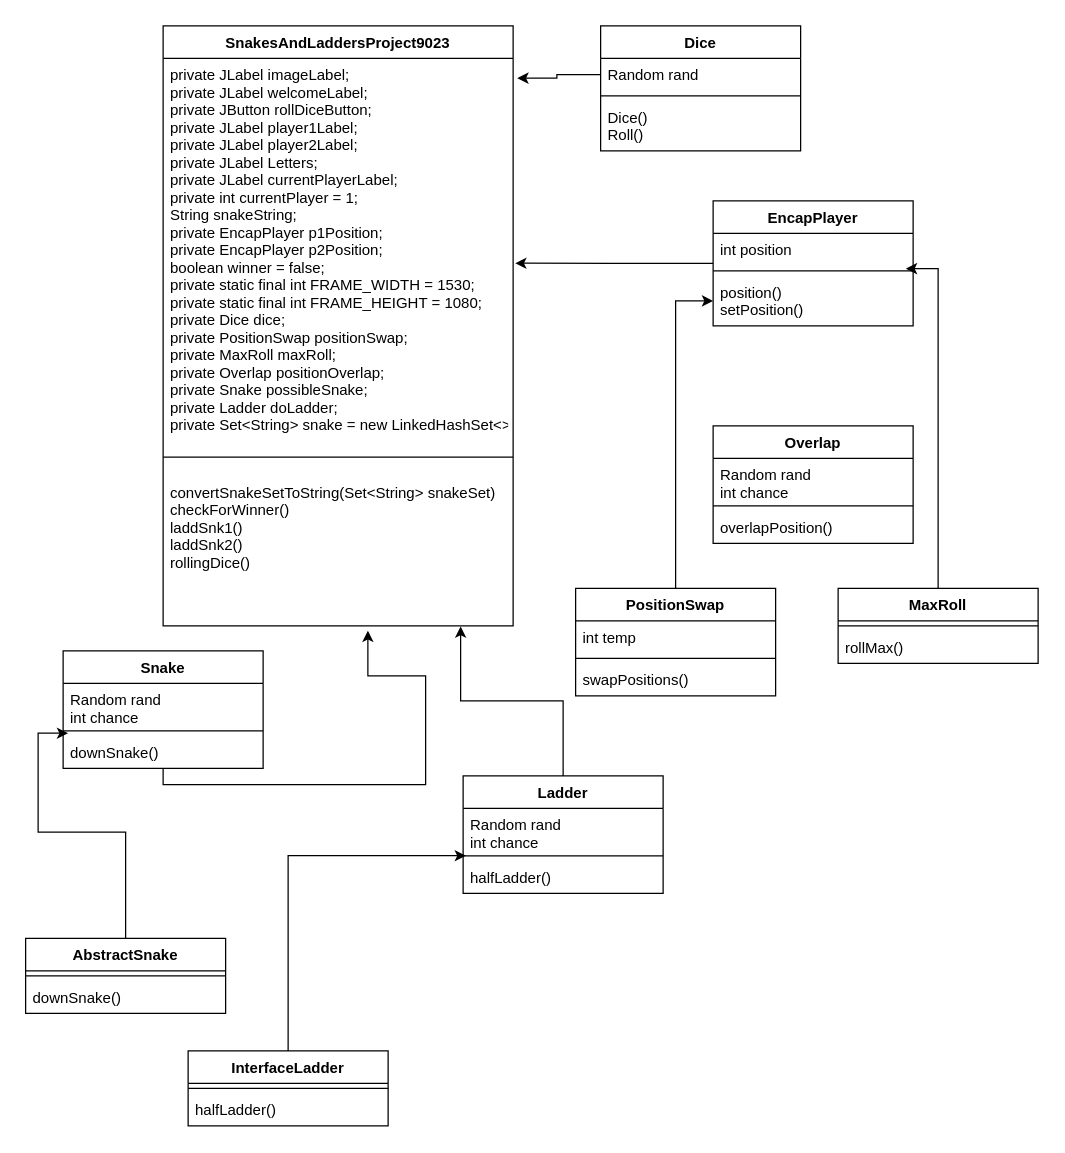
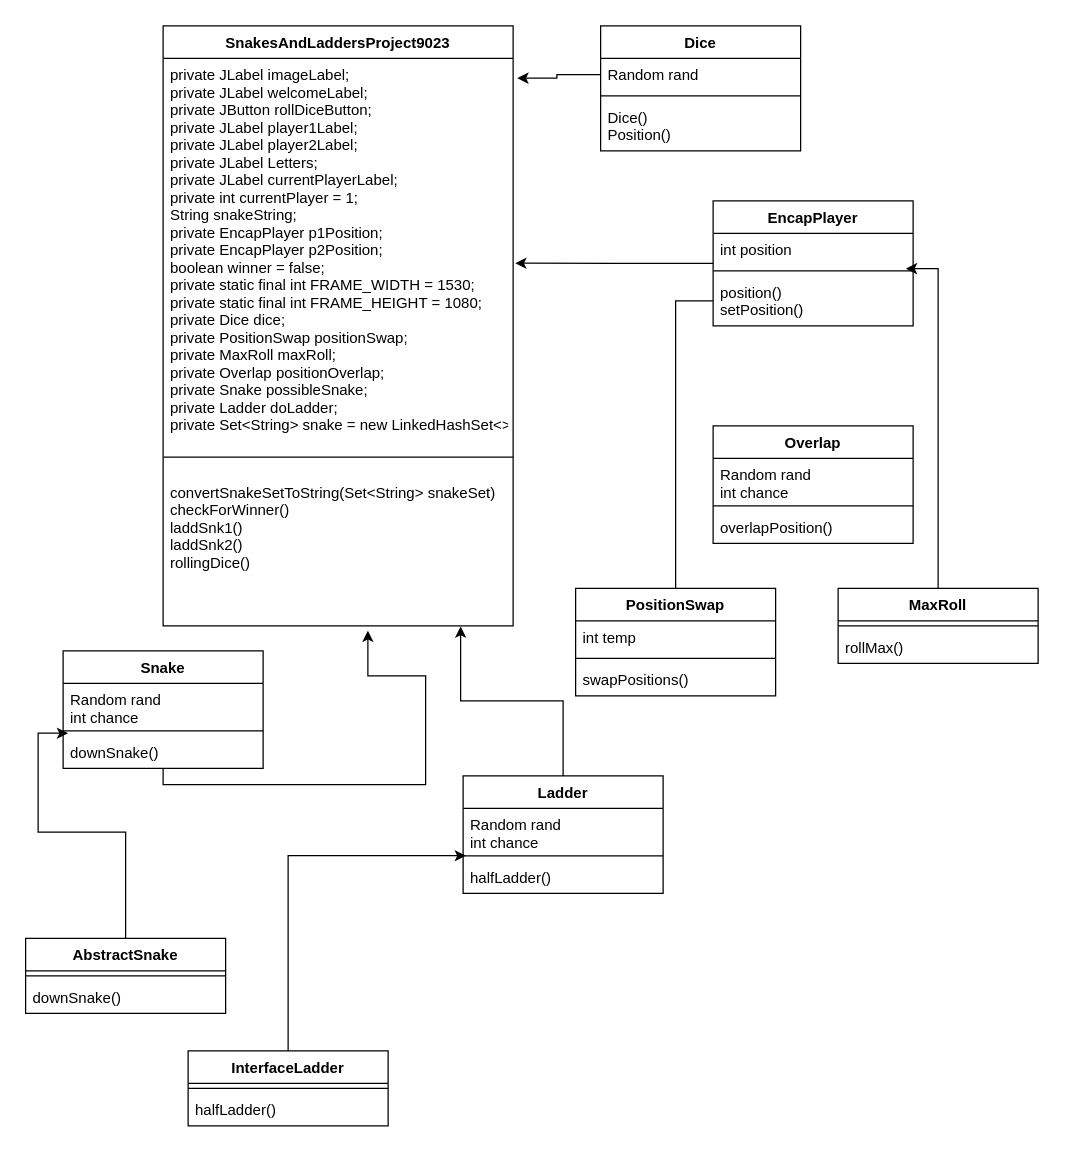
  <mxCell id="0" />
  <mxCell id="1" parent="0" />
  <mxCell id="2" style="edgeStyle=orthogonalEdgeStyle;rounded=0;orthogonalLoop=1;jettySize=auto;html=1;entryX=1.006;entryY=0.539;entryDx=0;entryDy=0;entryPerimeter=0;" edge="1" parent="1" source="3" target="43"><mxGeometry relative="1" as="geometry" /></mxCell>
  <mxCell id="3" value="EncapPlayer" style="swimlane;fontStyle=1;align=center;verticalAlign=top;childLayout=stackLayout;horizontal=1;startSize=26;horizontalStack=0;resizeParent=1;resizeParentMax=0;resizeLast=0;collapsible=1;marginBottom=0;" vertex="1" parent="1"><mxGeometry x="570" y="160" width="160" height="100" as="geometry" /></mxCell>
  <mxCell id="4" value="int position" style="text;strokeColor=none;fillColor=none;align=left;verticalAlign=top;spacingLeft=4;spacingRight=4;overflow=hidden;rotatable=0;points=[[0,0.5],[1,0.5]];portConstraint=eastwest;" vertex="1" parent="3"><mxGeometry y="26" width="160" height="26" as="geometry" /></mxCell>
  <mxCell id="5" value="" style="line;strokeWidth=1;fillColor=none;align=left;verticalAlign=middle;spacingTop=-1;spacingLeft=3;spacingRight=3;rotatable=0;labelPosition=right;points=[];portConstraint=eastwest;strokeColor=inherit;" vertex="1" parent="3"><mxGeometry y="52" width="160" height="8" as="geometry" /></mxCell>
  <mxCell id="6" value="position()&#10;setPosition()" style="text;strokeColor=none;fillColor=none;align=left;verticalAlign=top;spacingLeft=4;spacingRight=4;overflow=hidden;rotatable=0;points=[[0,0.5],[1,0.5]];portConstraint=eastwest;" vertex="1" parent="3"><mxGeometry y="60" width="160" height="40" as="geometry" /></mxCell>
  <mxCell id="7" value="Dice" style="swimlane;fontStyle=1;align=center;verticalAlign=top;childLayout=stackLayout;horizontal=1;startSize=26;horizontalStack=0;resizeParent=1;resizeParentMax=0;resizeLast=0;collapsible=1;marginBottom=0;" vertex="1" parent="1"><mxGeometry x="480" y="20" width="160" height="100" as="geometry" /></mxCell>
  <mxCell id="8" value="Random rand" style="text;strokeColor=none;fillColor=none;align=left;verticalAlign=top;spacingLeft=4;spacingRight=4;overflow=hidden;rotatable=0;points=[[0,0.5],[1,0.5]];portConstraint=eastwest;" vertex="1" parent="7"><mxGeometry y="26" width="160" height="26" as="geometry" /></mxCell>
  <mxCell id="9" value="" style="line;strokeWidth=1;fillColor=none;align=left;verticalAlign=middle;spacingTop=-1;spacingLeft=3;spacingRight=3;rotatable=0;labelPosition=right;points=[];portConstraint=eastwest;strokeColor=inherit;" vertex="1" parent="7"><mxGeometry y="52" width="160" height="8" as="geometry" /></mxCell>
- <mxCell id="10" value="Dice()&#10;Roll()" style="text;strokeColor=none;fillColor=none;align=left;verticalAlign=top;spacingLeft=4;spacingRight=4;overflow=hidden;rotatable=0;points=[[0,0.5],[1,0.5]];portConstraint=eastwest;" vertex="1" parent="7"><mxGeometry y="60" width="160" height="40" as="geometry" /></mxCell>
+ <mxCell id="10" value="Dice()&#10;Position()" style="text;strokeColor=none;fillColor=none;align=left;verticalAlign=top;spacingLeft=4;spacingRight=4;overflow=hidden;rotatable=0;points=[[0,0.5],[1,0.5]];portConstraint=eastwest;" vertex="1" parent="7"><mxGeometry y="60" width="160" height="40" as="geometry" /></mxCell>
  <mxCell id="11" style="edgeStyle=orthogonalEdgeStyle;rounded=0;orthogonalLoop=1;jettySize=auto;html=1;entryX=0.964;entryY=0.276;entryDx=0;entryDy=0;entryPerimeter=0;" edge="1" parent="1" source="12" target="5"><mxGeometry relative="1" as="geometry" /></mxCell>
  <mxCell id="12" value="MaxRoll" style="swimlane;fontStyle=1;align=center;verticalAlign=top;childLayout=stackLayout;horizontal=1;startSize=26;horizontalStack=0;resizeParent=1;resizeParentMax=0;resizeLast=0;collapsible=1;marginBottom=0;" vertex="1" parent="1"><mxGeometry x="670" y="470" width="160" height="60" as="geometry" /></mxCell>
  <mxCell id="13" value="" style="line;strokeWidth=1;fillColor=none;align=left;verticalAlign=middle;spacingTop=-1;spacingLeft=3;spacingRight=3;rotatable=0;labelPosition=right;points=[];portConstraint=eastwest;strokeColor=inherit;" vertex="1" parent="12"><mxGeometry y="26" width="160" height="8" as="geometry" /></mxCell>
  <mxCell id="14" value="rollMax()" style="text;strokeColor=none;fillColor=none;align=left;verticalAlign=top;spacingLeft=4;spacingRight=4;overflow=hidden;rotatable=0;points=[[0,0.5],[1,0.5]];portConstraint=eastwest;" vertex="1" parent="12"><mxGeometry y="34" width="160" height="26" as="geometry" /></mxCell>
  <mxCell id="15" value="Overlap" style="swimlane;fontStyle=1;align=center;verticalAlign=top;childLayout=stackLayout;horizontal=1;startSize=26;horizontalStack=0;resizeParent=1;resizeParentMax=0;resizeLast=0;collapsible=1;marginBottom=0;" vertex="1" parent="1"><mxGeometry x="570" y="340" width="160" height="94" as="geometry" /></mxCell>
  <mxCell id="16" value="Random rand&#10;int chance" style="text;strokeColor=none;fillColor=none;align=left;verticalAlign=top;spacingLeft=4;spacingRight=4;overflow=hidden;rotatable=0;points=[[0,0.5],[1,0.5]];portConstraint=eastwest;" vertex="1" parent="15"><mxGeometry y="26" width="160" height="34" as="geometry" /></mxCell>
  <mxCell id="17" value="" style="line;strokeWidth=1;fillColor=none;align=left;verticalAlign=middle;spacingTop=-1;spacingLeft=3;spacingRight=3;rotatable=0;labelPosition=right;points=[];portConstraint=eastwest;strokeColor=inherit;" vertex="1" parent="15"><mxGeometry y="60" width="160" height="8" as="geometry" /></mxCell>
  <mxCell id="18" value="overlapPosition()" style="text;strokeColor=none;fillColor=none;align=left;verticalAlign=top;spacingLeft=4;spacingRight=4;overflow=hidden;rotatable=0;points=[[0,0.5],[1,0.5]];portConstraint=eastwest;" vertex="1" parent="15"><mxGeometry y="68" width="160" height="26" as="geometry" /></mxCell>
- <mxCell id="19" style="edgeStyle=orthogonalEdgeStyle;rounded=0;orthogonalLoop=1;jettySize=auto;html=1;entryX=0;entryY=0.5;entryDx=0;entryDy=0;" edge="1" parent="1" source="20" target="6"><mxGeometry relative="1" as="geometry" /></mxCell>
+ <mxCell id="19" style="edgeStyle=orthogonalEdgeStyle;rounded=0;orthogonalLoop=1;jettySize=auto;html=1;entryX=0;entryY=0.5;entryDx=0;entryDy=0;endArrow=none;" edge="1" parent="1" source="20" target="6"><mxGeometry relative="1" as="geometry" /></mxCell>
  <mxCell id="20" value="PositionSwap" style="swimlane;fontStyle=1;align=center;verticalAlign=top;childLayout=stackLayout;horizontal=1;startSize=26;horizontalStack=0;resizeParent=1;resizeParentMax=0;resizeLast=0;collapsible=1;marginBottom=0;" vertex="1" parent="1"><mxGeometry x="460" y="470" width="160" height="86" as="geometry" /></mxCell>
  <mxCell id="21" value="int temp" style="text;strokeColor=none;fillColor=none;align=left;verticalAlign=top;spacingLeft=4;spacingRight=4;overflow=hidden;rotatable=0;points=[[0,0.5],[1,0.5]];portConstraint=eastwest;" vertex="1" parent="20"><mxGeometry y="26" width="160" height="26" as="geometry" /></mxCell>
  <mxCell id="22" value="" style="line;strokeWidth=1;fillColor=none;align=left;verticalAlign=middle;spacingTop=-1;spacingLeft=3;spacingRight=3;rotatable=0;labelPosition=right;points=[];portConstraint=eastwest;strokeColor=inherit;" vertex="1" parent="20"><mxGeometry y="52" width="160" height="8" as="geometry" /></mxCell>
  <mxCell id="23" value="swapPositions()" style="text;strokeColor=none;fillColor=none;align=left;verticalAlign=top;spacingLeft=4;spacingRight=4;overflow=hidden;rotatable=0;points=[[0,0.5],[1,0.5]];portConstraint=eastwest;" vertex="1" parent="20"><mxGeometry y="60" width="160" height="26" as="geometry" /></mxCell>
  <mxCell id="24" style="edgeStyle=orthogonalEdgeStyle;rounded=0;orthogonalLoop=1;jettySize=auto;html=1;entryX=0.025;entryY=1.172;entryDx=0;entryDy=0;entryPerimeter=0;" edge="1" parent="1" source="25" target="30"><mxGeometry relative="1" as="geometry" /></mxCell>
  <mxCell id="25" value="AbstractSnake" style="swimlane;fontStyle=1;align=center;verticalAlign=top;childLayout=stackLayout;horizontal=1;startSize=26;horizontalStack=0;resizeParent=1;resizeParentMax=0;resizeLast=0;collapsible=1;marginBottom=0;" vertex="1" parent="1"><mxGeometry x="20" y="750" width="160" height="60" as="geometry" /></mxCell>
  <mxCell id="26" value="" style="line;strokeWidth=1;fillColor=none;align=left;verticalAlign=middle;spacingTop=-1;spacingLeft=3;spacingRight=3;rotatable=0;labelPosition=right;points=[];portConstraint=eastwest;strokeColor=inherit;" vertex="1" parent="25"><mxGeometry y="26" width="160" height="8" as="geometry" /></mxCell>
  <mxCell id="27" value="downSnake()" style="text;strokeColor=none;fillColor=none;align=left;verticalAlign=top;spacingLeft=4;spacingRight=4;overflow=hidden;rotatable=0;points=[[0,0.5],[1,0.5]];portConstraint=eastwest;" vertex="1" parent="25"><mxGeometry y="34" width="160" height="26" as="geometry" /></mxCell>
  <mxCell id="28" style="edgeStyle=orthogonalEdgeStyle;rounded=0;orthogonalLoop=1;jettySize=auto;html=1;entryX=0.585;entryY=1.032;entryDx=0;entryDy=0;entryPerimeter=0;" edge="1" parent="1" source="29" target="45"><mxGeometry relative="1" as="geometry"><Array as="points"><mxPoint x="340" y="627" /><mxPoint x="340" y="540" /><mxPoint x="294" y="540" /></Array></mxGeometry></mxCell>
  <mxCell id="29" value="Snake" style="swimlane;fontStyle=1;align=center;verticalAlign=top;childLayout=stackLayout;horizontal=1;startSize=26;horizontalStack=0;resizeParent=1;resizeParentMax=0;resizeLast=0;collapsible=1;marginBottom=0;" vertex="1" parent="1"><mxGeometry x="50" y="520" width="160" height="94" as="geometry" /></mxCell>
  <mxCell id="30" value="Random rand&#10;int chance" style="text;strokeColor=none;fillColor=none;align=left;verticalAlign=top;spacingLeft=4;spacingRight=4;overflow=hidden;rotatable=0;points=[[0,0.5],[1,0.5]];portConstraint=eastwest;" vertex="1" parent="29"><mxGeometry y="26" width="160" height="34" as="geometry" /></mxCell>
  <mxCell id="31" value="" style="line;strokeWidth=1;fillColor=none;align=left;verticalAlign=middle;spacingTop=-1;spacingLeft=3;spacingRight=3;rotatable=0;labelPosition=right;points=[];portConstraint=eastwest;strokeColor=inherit;" vertex="1" parent="29"><mxGeometry y="60" width="160" height="8" as="geometry" /></mxCell>
  <mxCell id="32" value="downSnake()" style="text;strokeColor=none;fillColor=none;align=left;verticalAlign=top;spacingLeft=4;spacingRight=4;overflow=hidden;rotatable=0;points=[[0,0.5],[1,0.5]];portConstraint=eastwest;" vertex="1" parent="29"><mxGeometry y="68" width="160" height="26" as="geometry" /></mxCell>
  <mxCell id="33" style="edgeStyle=orthogonalEdgeStyle;rounded=0;orthogonalLoop=1;jettySize=auto;html=1;entryX=0.85;entryY=1.004;entryDx=0;entryDy=0;entryPerimeter=0;" edge="1" parent="1" source="34" target="45"><mxGeometry relative="1" as="geometry" /></mxCell>
  <mxCell id="34" value="Ladder" style="swimlane;fontStyle=1;align=center;verticalAlign=top;childLayout=stackLayout;horizontal=1;startSize=26;horizontalStack=0;resizeParent=1;resizeParentMax=0;resizeLast=0;collapsible=1;marginBottom=0;" vertex="1" parent="1"><mxGeometry x="370" y="620" width="160" height="94" as="geometry" /></mxCell>
  <mxCell id="35" value="Random rand&#10;int chance" style="text;strokeColor=none;fillColor=none;align=left;verticalAlign=top;spacingLeft=4;spacingRight=4;overflow=hidden;rotatable=0;points=[[0,0.5],[1,0.5]];portConstraint=eastwest;" vertex="1" parent="34"><mxGeometry y="26" width="160" height="34" as="geometry" /></mxCell>
  <mxCell id="36" value="" style="line;strokeWidth=1;fillColor=none;align=left;verticalAlign=middle;spacingTop=-1;spacingLeft=3;spacingRight=3;rotatable=0;labelPosition=right;points=[];portConstraint=eastwest;strokeColor=inherit;" vertex="1" parent="34"><mxGeometry y="60" width="160" height="8" as="geometry" /></mxCell>
  <mxCell id="37" value="halfLadder()" style="text;strokeColor=none;fillColor=none;align=left;verticalAlign=top;spacingLeft=4;spacingRight=4;overflow=hidden;rotatable=0;points=[[0,0.5],[1,0.5]];portConstraint=eastwest;" vertex="1" parent="34"><mxGeometry y="68" width="160" height="26" as="geometry" /></mxCell>
  <mxCell id="38" style="edgeStyle=orthogonalEdgeStyle;rounded=0;orthogonalLoop=1;jettySize=auto;html=1;entryX=0.014;entryY=1.113;entryDx=0;entryDy=0;entryPerimeter=0;" edge="1" parent="1" source="39" target="35"><mxGeometry relative="1" as="geometry" /></mxCell>
  <mxCell id="39" value="InterfaceLadder" style="swimlane;fontStyle=1;align=center;verticalAlign=top;childLayout=stackLayout;horizontal=1;startSize=26;horizontalStack=0;resizeParent=1;resizeParentMax=0;resizeLast=0;collapsible=1;marginBottom=0;" vertex="1" parent="1"><mxGeometry x="150" y="840" width="160" height="60" as="geometry" /></mxCell>
  <mxCell id="40" value="" style="line;strokeWidth=1;fillColor=none;align=left;verticalAlign=middle;spacingTop=-1;spacingLeft=3;spacingRight=3;rotatable=0;labelPosition=right;points=[];portConstraint=eastwest;strokeColor=inherit;" vertex="1" parent="39"><mxGeometry y="26" width="160" height="8" as="geometry" /></mxCell>
  <mxCell id="41" value="halfLadder()" style="text;strokeColor=none;fillColor=none;align=left;verticalAlign=top;spacingLeft=4;spacingRight=4;overflow=hidden;rotatable=0;points=[[0,0.5],[1,0.5]];portConstraint=eastwest;" vertex="1" parent="39"><mxGeometry y="34" width="160" height="26" as="geometry" /></mxCell>
  <mxCell id="42" value="SnakesAndLaddersProject9023" style="swimlane;fontStyle=1;align=center;verticalAlign=top;childLayout=stackLayout;horizontal=1;startSize=26;horizontalStack=0;resizeParent=1;resizeParentMax=0;resizeLast=0;collapsible=1;marginBottom=0;" vertex="1" parent="1"><mxGeometry x="130" y="20" width="280" height="480" as="geometry" /></mxCell>
  <mxCell id="43" value="private JLabel imageLabel;&#10;&#09;private JLabel welcomeLabel;&#10;&#09;private JButton rollDiceButton; &#10;&#09;private JLabel player1Label;&#10;&#09;private JLabel player2Label;&#10;&#09;private JLabel Letters;&#10;&#09;private JLabel currentPlayerLabel;&#10;&#09;private int currentPlayer = 1;&#10;&#09;String snakeString;&#10;&#09;private EncapPlayer p1Position;&#10;&#09;private EncapPlayer p2Position;&#10;&#09;boolean winner = false;&#10;&#09;private static final int FRAME_WIDTH = 1530;&#10;&#09;private static final int FRAME_HEIGHT = 1080;&#10;&#09;private Dice dice;&#10;&#09;private PositionSwap positionSwap; &#10;&#09;private MaxRoll maxRoll; &#10;&#09;private Overlap positionOverlap; &#10;&#09;private Snake possibleSnake; &#10;&#09;private Ladder doLadder; &#10;&#09;private Set&lt;String&gt; snake = new LinkedHashSet&lt;&gt;();" style="text;strokeColor=none;fillColor=none;align=left;verticalAlign=top;spacingLeft=4;spacingRight=4;overflow=hidden;rotatable=0;points=[[0,0.5],[1,0.5]];portConstraint=eastwest;" vertex="1" parent="42"><mxGeometry y="26" width="280" height="304" as="geometry" /></mxCell>
  <mxCell id="44" value="" style="line;strokeWidth=1;fillColor=none;align=left;verticalAlign=middle;spacingTop=-1;spacingLeft=3;spacingRight=3;rotatable=0;labelPosition=right;points=[];portConstraint=eastwest;strokeColor=inherit;" vertex="1" parent="42"><mxGeometry y="330" width="280" height="30" as="geometry" /></mxCell>
  <mxCell id="45" value="convertSnakeSetToString(Set&lt;String&gt; snakeSet)&#10;checkForWinner()&#10;laddSnk1()&#10;laddSnk2()&#10;rollingDice()" style="text;strokeColor=none;fillColor=none;align=left;verticalAlign=top;spacingLeft=4;spacingRight=4;overflow=hidden;rotatable=0;points=[[0,0.5],[1,0.5]];portConstraint=eastwest;" vertex="1" parent="42"><mxGeometry y="360" width="280" height="120" as="geometry" /></mxCell>
  <mxCell id="46" style="edgeStyle=orthogonalEdgeStyle;rounded=0;orthogonalLoop=1;jettySize=auto;html=1;entryX=1.012;entryY=0.052;entryDx=0;entryDy=0;entryPerimeter=0;" edge="1" parent="1" source="8" target="43"><mxGeometry relative="1" as="geometry" /></mxCell>
